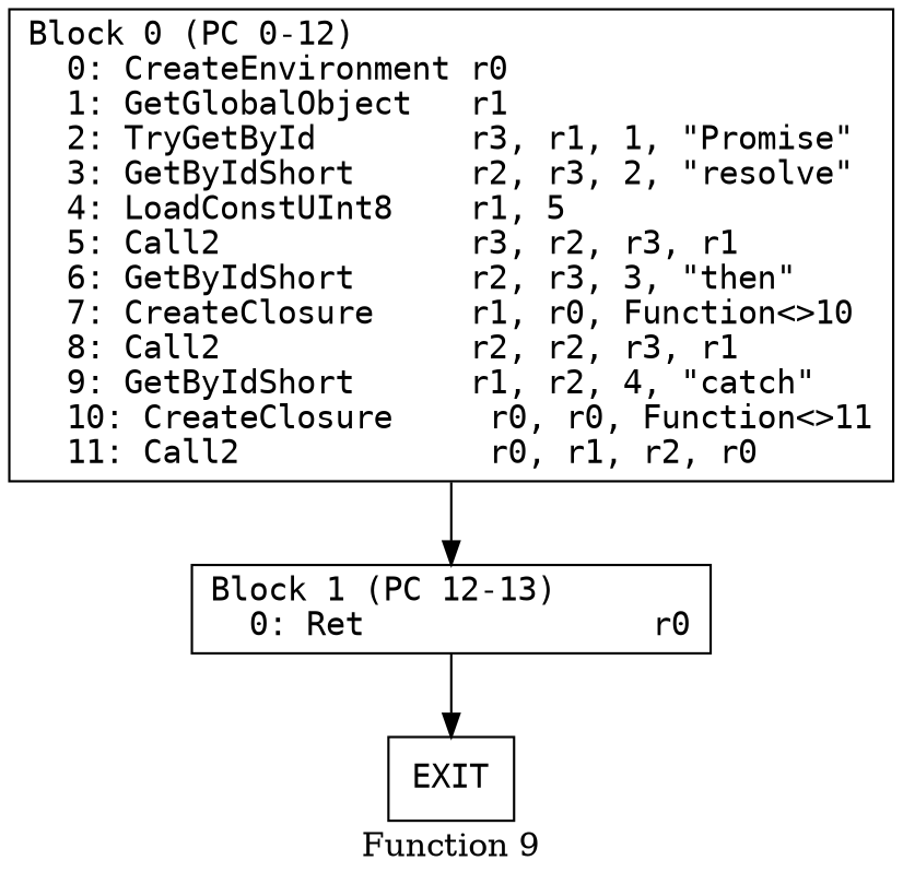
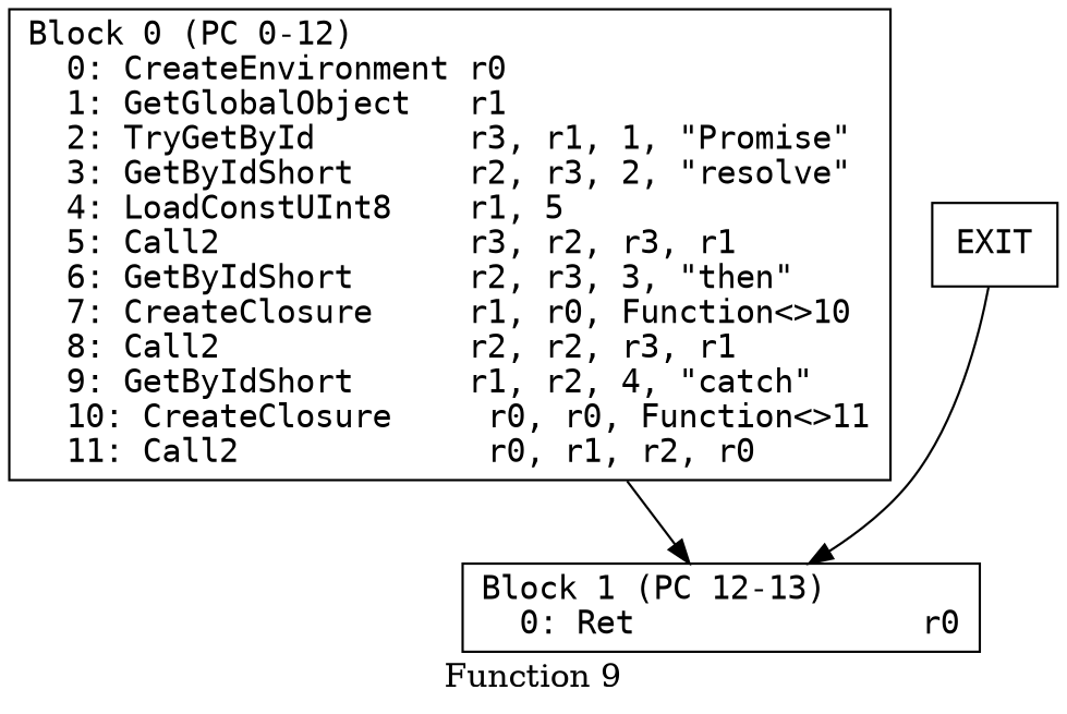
  digraph {
    color=lightgrey
    label="Function 9"
    rankdir=TB
    style=filled
    node [fontname=monospace shape=box]
    n1 [label="Block 0 (PC 0-12)\l  0: CreateEnvironment r0\l  1: GetGlobalObject   r1\l  2: TryGetById        r3, r1, 1, \"Promise\"\l  3: GetByIdShort      r2, r3, 2, \"resolve\"\l  4: LoadConstUInt8    r1, 5\l  5: Call2             r3, r2, r3, r1\l  6: GetByIdShort      r2, r3, 3, \"then\"\l  7: CreateClosure     r1, r0, Function<>10\l  8: Call2             r2, r2, r3, r1\l  9: GetByIdShort      r1, r2, 4, \"catch\"\l  10: CreateClosure     r0, r0, Function<>11\l  11: Call2             r0, r1, r2, r0\l"]
    n2 [label="Block 1 (PC 12-13)\l  0: Ret               r0\l"]
    n3 [label=EXIT]
    n1 -> n2
-   n2 -> n3
+   n3 -> n2
  }
